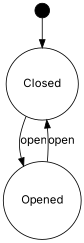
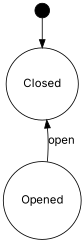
  digraph {
    fontname=Inter
    rankdir=TB
    splines=true
    node [fontname=Inter shape=circle]
    edge [fontname=Inter]
    Start [height=.25 shape=point width=.25]
    Closed [height=.25 width=.25]
    Opened [height=.25 width=.25]
    Start -> Closed
-   Closed -> Opened [label=open]
    Opened -> Closed [label=open]
  }
